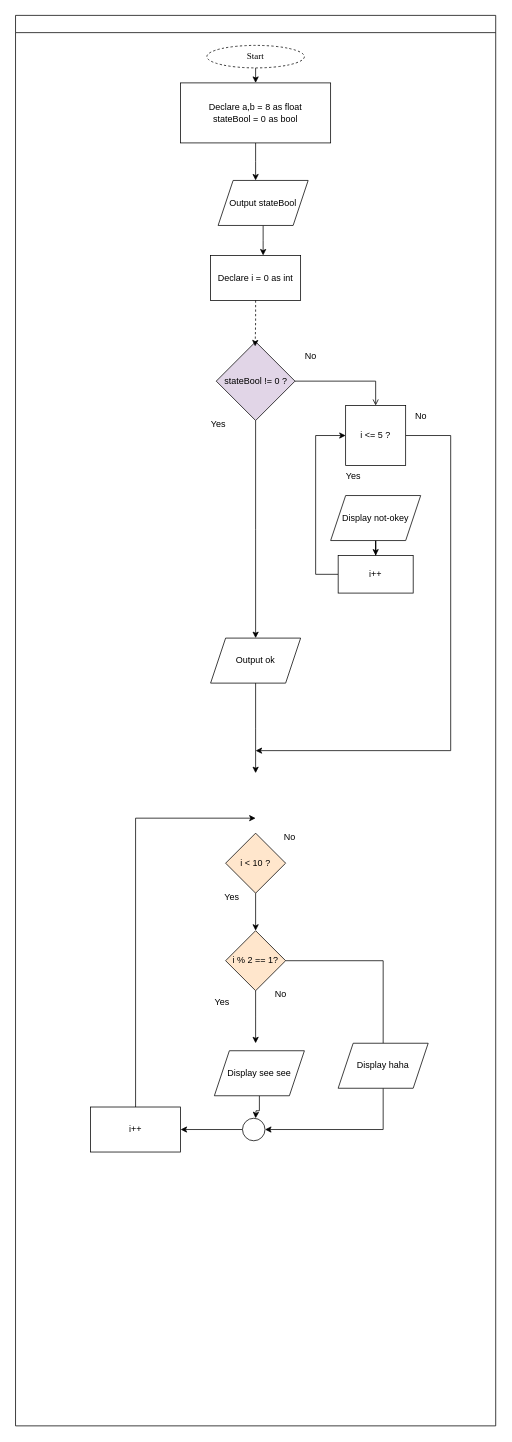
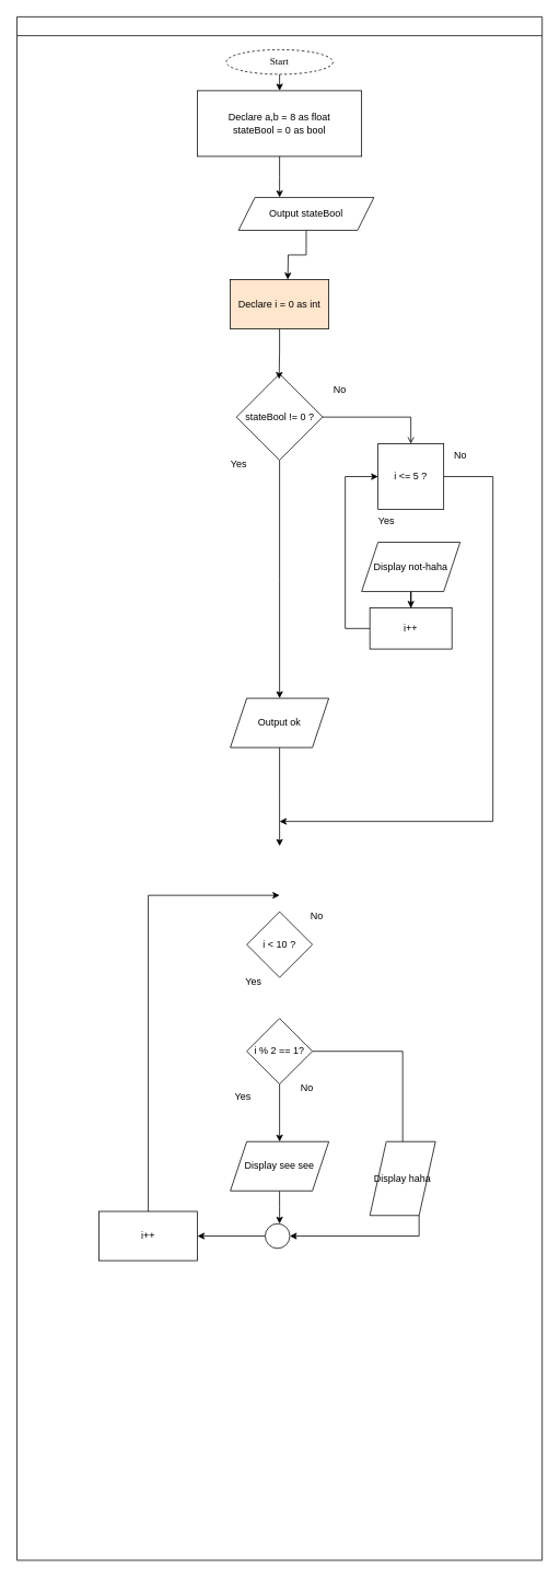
  <mxCell id="0" />
  <mxCell id="1" parent="0" />
  <mxCell id="2" value="" style="swimlane;fontFamily=Sarabun;fontSource=https%3A%2F%2Ffonts.googleapis.com%2Fcss%3Ffamily%3DSarabun;" parent="1" vertex="1"><mxGeometry x="20" y="20" width="640" height="1880" as="geometry" /></mxCell>
  <mxCell id="3" style="edgeStyle=orthogonalEdgeStyle;rounded=0;orthogonalLoop=1;jettySize=auto;html=1;" parent="2" source="4" edge="1"><mxGeometry relative="1" as="geometry"><mxPoint x="320" y="90" as="targetPoint" /></mxGeometry></mxCell>
  <mxCell id="4" value="&lt;font data-font-src=&quot;https://fonts.googleapis.com/css?family=Sarabun&quot; face=&quot;Sarabun&quot;&gt;Start&lt;/font&gt;" style="ellipse;whiteSpace=wrap;html=1;dashed=1;" parent="2" vertex="1"><mxGeometry x="255" y="40" width="130" height="30" as="geometry" /></mxCell>
  <mxCell id="5" style="edgeStyle=orthogonalEdgeStyle;rounded=0;orthogonalLoop=1;jettySize=auto;html=1;" edge="1" parent="2" source="6"><mxGeometry relative="1" as="geometry"><mxPoint x="320" y="220" as="targetPoint" /></mxGeometry></mxCell>
  <mxCell id="6" value="Declare a,b = 8 as float&lt;div&gt;stateBool = 0 as bool&lt;/div&gt;" style="rounded=0;whiteSpace=wrap;html=1;" vertex="1" parent="2"><mxGeometry x="220" y="90" width="200" height="80" as="geometry" /></mxCell>
- <mxCell id="7" value="Declare i = 0 as int" style="rounded=0;whiteSpace=wrap;html=1;" vertex="1" parent="2"><mxGeometry x="260" y="320" width="120" height="60" as="geometry" /></mxCell>
+ <mxCell id="7" value="Declare i = 0 as int" style="rounded=0;whiteSpace=wrap;html=1;fillColor=#ffe6cc;" vertex="1" parent="2"><mxGeometry x="260" y="320" width="120" height="60" as="geometry" /></mxCell>
  <mxCell id="8" style="edgeStyle=orthogonalEdgeStyle;rounded=0;orthogonalLoop=1;jettySize=auto;html=1;entryX=0.5;entryY=0;entryDx=0;entryDy=0;endArrow=open;" edge="1" parent="2" source="10" target="15"><mxGeometry relative="1" as="geometry" /></mxCell>
  <mxCell id="9" style="edgeStyle=orthogonalEdgeStyle;rounded=0;orthogonalLoop=1;jettySize=auto;html=1;" edge="1" parent="2" source="10"><mxGeometry relative="1" as="geometry"><mxPoint x="320" y="830" as="targetPoint" /></mxGeometry></mxCell>
- <mxCell id="10" value="stateBool != 0 ?" style="rhombus;whiteSpace=wrap;html=1;fillColor=#e1d5e7;" vertex="1" parent="2"><mxGeometry x="267.5" y="435" width="105" height="105" as="geometry" /></mxCell>
+ <mxCell id="10" value="stateBool != 0 ?" style="rhombus;whiteSpace=wrap;html=1;" vertex="1" parent="2"><mxGeometry x="267.5" y="435" width="105" height="105" as="geometry" /></mxCell>
  <mxCell id="11" value="Yes" style="text;html=1;align=center;verticalAlign=middle;resizable=0;points=[];autosize=1;strokeColor=none;fillColor=none;" vertex="1" parent="2"><mxGeometry x="250" y="530" width="40" height="30" as="geometry" /></mxCell>
  <mxCell id="12" value="No" style="text;html=1;align=center;verticalAlign=middle;resizable=0;points=[];autosize=1;strokeColor=none;fillColor=none;" vertex="1" parent="2"><mxGeometry x="372.5" y="440" width="40" height="30" as="geometry" /></mxCell>
- <mxCell id="13" style="edgeStyle=orthogonalEdgeStyle;rounded=0;orthogonalLoop=1;jettySize=auto;html=1;entryX=0.494;entryY=0.059;entryDx=0;entryDy=0;entryPerimeter=0;dashed=1;" edge="1" parent="2" source="7" target="10"><mxGeometry relative="1" as="geometry" /></mxCell>
+ <mxCell id="13" style="edgeStyle=orthogonalEdgeStyle;rounded=0;orthogonalLoop=1;jettySize=auto;html=1;entryX=0.494;entryY=0.059;entryDx=0;entryDy=0;entryPerimeter=0;" edge="1" parent="2" source="7" target="10"><mxGeometry relative="1" as="geometry" /></mxCell>
  <mxCell id="14" style="edgeStyle=orthogonalEdgeStyle;rounded=0;orthogonalLoop=1;jettySize=auto;html=1;" edge="1" parent="2" source="15"><mxGeometry relative="1" as="geometry"><mxPoint x="320" y="980" as="targetPoint" /><Array as="points"><mxPoint x="580" y="560" /><mxPoint x="580" y="980" /></Array></mxGeometry></mxCell>
  <mxCell id="15" value="i &amp;lt;= 5 ?" style="whiteSpace=wrap;html=1;rounded=0;" vertex="1" parent="2"><mxGeometry x="440" y="520" width="80" height="80" as="geometry" /></mxCell>
  <mxCell id="16" style="edgeStyle=orthogonalEdgeStyle;rounded=0;orthogonalLoop=1;jettySize=auto;html=1;" edge="1" parent="2" source="17"><mxGeometry relative="1" as="geometry"><mxPoint x="320" y="1010" as="targetPoint" /></mxGeometry></mxCell>
  <mxCell id="17" value="Output ok" style="shape=parallelogram;perimeter=parallelogramPerimeter;whiteSpace=wrap;html=1;fixedSize=1;" vertex="1" parent="2"><mxGeometry x="260" y="830" width="120" height="60" as="geometry" /></mxCell>
  <mxCell id="18" style="edgeStyle=orthogonalEdgeStyle;rounded=0;orthogonalLoop=1;jettySize=auto;html=1;entryX=0.5;entryY=0;entryDx=0;entryDy=0;" edge="1" parent="2" source="19" target="21"><mxGeometry relative="1" as="geometry" /></mxCell>
- <mxCell id="19" value="Display not-okey" style="shape=parallelogram;perimeter=parallelogramPerimeter;whiteSpace=wrap;html=1;fixedSize=1;" vertex="1" parent="2"><mxGeometry x="420" y="640" width="120" height="60" as="geometry" /></mxCell>
+ <mxCell id="19" value="Display not-haha" style="shape=parallelogram;perimeter=parallelogramPerimeter;whiteSpace=wrap;html=1;fixedSize=1;" vertex="1" parent="2"><mxGeometry x="420" y="640" width="120" height="60" as="geometry" /></mxCell>
  <mxCell id="20" style="edgeStyle=orthogonalEdgeStyle;rounded=0;orthogonalLoop=1;jettySize=auto;html=1;entryX=0;entryY=0.5;entryDx=0;entryDy=0;" edge="1" parent="2" source="21" target="15"><mxGeometry relative="1" as="geometry"><Array as="points"><mxPoint x="400" y="745" /><mxPoint x="400" y="560" /></Array></mxGeometry></mxCell>
  <mxCell id="21" value="i++" style="rounded=0;whiteSpace=wrap;html=1;" vertex="1" parent="2"><mxGeometry x="430" y="720" width="100" height="50" as="geometry" /></mxCell>
- <mxCell id="22" style="edgeStyle=orthogonalEdgeStyle;rounded=0;orthogonalLoop=1;jettySize=auto;html=1;entryX=0.5;entryY=0;entryDx=0;entryDy=0;" edge="1" parent="2" source="23" target="28"><mxGeometry relative="1" as="geometry" /></mxCell>
- <mxCell id="23" value="i &amp;lt; 10 ?" style="rhombus;whiteSpace=wrap;html=1;fillColor=#ffe6cc;" vertex="1" parent="2"><mxGeometry x="280" y="1090" width="80" height="80" as="geometry" /></mxCell>
+ <mxCell id="23" value="i &amp;lt; 10 ?" style="rhombus;whiteSpace=wrap;html=1;" vertex="1" parent="2"><mxGeometry x="280" y="1090" width="80" height="80" as="geometry" /></mxCell>
  <mxCell id="24" value="Yes" style="text;html=1;align=center;verticalAlign=middle;resizable=0;points=[];autosize=1;strokeColor=none;fillColor=none;" vertex="1" parent="2"><mxGeometry x="430" y="600" width="40" height="30" as="geometry" /></mxCell>
  <mxCell id="25" value="No" style="text;html=1;align=center;verticalAlign=middle;resizable=0;points=[];autosize=1;strokeColor=none;fillColor=none;" vertex="1" parent="2"><mxGeometry x="520" y="520" width="40" height="30" as="geometry" /></mxCell>
  <mxCell id="26" style="edgeStyle=orthogonalEdgeStyle;rounded=0;orthogonalLoop=1;jettySize=auto;html=1;" edge="1" parent="2" source="28"><mxGeometry relative="1" as="geometry"><mxPoint x="320" y="1370" as="targetPoint" /></mxGeometry></mxCell>
  <mxCell id="27" style="edgeStyle=orthogonalEdgeStyle;rounded=0;orthogonalLoop=1;jettySize=auto;html=1;entryX=0.5;entryY=0;entryDx=0;entryDy=0;endArrow=none;" edge="1" parent="2" source="28" target="36"><mxGeometry relative="1" as="geometry"><mxPoint x="490" y="1340" as="targetPoint" /></mxGeometry></mxCell>
- <mxCell id="28" value="i % 2 == 1?" style="rhombus;whiteSpace=wrap;html=1;fillColor=#ffe6cc;" vertex="1" parent="2"><mxGeometry x="280" y="1220" width="80" height="80" as="geometry" /></mxCell>
+ <mxCell id="28" value="i % 2 == 1?" style="rhombus;whiteSpace=wrap;html=1;" vertex="1" parent="2"><mxGeometry x="280" y="1220" width="80" height="80" as="geometry" /></mxCell>
  <mxCell id="29" style="edgeStyle=orthogonalEdgeStyle;rounded=0;orthogonalLoop=1;jettySize=auto;html=1;" edge="1" parent="2" source="30"><mxGeometry relative="1" as="geometry"><mxPoint x="320" y="1470" as="targetPoint" /></mxGeometry></mxCell>
- <mxCell id="30" value="Display see see" style="shape=parallelogram;perimeter=parallelogramPerimeter;whiteSpace=wrap;html=1;fixedSize=1;" vertex="1" parent="2"><mxGeometry x="265" y="1380" width="120" height="60" as="geometry" /></mxCell>
+ <mxCell id="30" value="Display see see" style="shape=parallelogram;perimeter=parallelogramPerimeter;whiteSpace=wrap;html=1;fixedSize=1;" vertex="1" parent="2"><mxGeometry x="260" y="1370" width="120" height="60" as="geometry" /></mxCell>
  <mxCell id="31" value="Yes" style="text;html=1;align=center;verticalAlign=middle;resizable=0;points=[];autosize=1;strokeColor=none;fillColor=none;" vertex="1" parent="2"><mxGeometry x="267.5" y="1160" width="40" height="30" as="geometry" /></mxCell>
  <mxCell id="32" value="No" style="text;html=1;align=center;verticalAlign=middle;resizable=0;points=[];autosize=1;strokeColor=none;fillColor=none;" vertex="1" parent="2"><mxGeometry x="345" y="1080" width="40" height="30" as="geometry" /></mxCell>
  <mxCell id="33" value="Yes" style="text;html=1;align=center;verticalAlign=middle;resizable=0;points=[];autosize=1;strokeColor=none;fillColor=none;" vertex="1" parent="2"><mxGeometry x="255" y="1300" width="40" height="30" as="geometry" /></mxCell>
  <mxCell id="34" value="No" style="text;html=1;align=center;verticalAlign=middle;resizable=0;points=[];autosize=1;strokeColor=none;fillColor=none;" vertex="1" parent="2"><mxGeometry x="332.5" y="1290" width="40" height="30" as="geometry" /></mxCell>
  <mxCell id="35" style="edgeStyle=orthogonalEdgeStyle;rounded=0;orthogonalLoop=1;jettySize=auto;html=1;entryX=1;entryY=0.5;entryDx=0;entryDy=0;" edge="1" parent="2" source="36" target="40"><mxGeometry relative="1" as="geometry"><Array as="points"><mxPoint x="490" y="1485" /></Array></mxGeometry></mxCell>
- <mxCell id="36" value="Display haha" style="shape=parallelogram;perimeter=parallelogramPerimeter;whiteSpace=wrap;html=1;fixedSize=1;" vertex="1" parent="2"><mxGeometry x="430" y="1370" width="120" height="60" as="geometry" /></mxCell>
+ <mxCell id="36" value="Display haha" style="shape=parallelogram;perimeter=parallelogramPerimeter;whiteSpace=wrap;html=1;fixedSize=1;" vertex="1" parent="2"><mxGeometry x="430" y="1370" width="80" height="90" as="geometry" /></mxCell>
  <mxCell id="37" style="edgeStyle=orthogonalEdgeStyle;rounded=0;orthogonalLoop=1;jettySize=auto;html=1;" edge="1" parent="2" source="38"><mxGeometry relative="1" as="geometry"><mxPoint x="320" y="1070" as="targetPoint" /><Array as="points"><mxPoint x="160" y="1070" /></Array></mxGeometry></mxCell>
  <mxCell id="38" value="i++" style="rounded=0;whiteSpace=wrap;html=1;" vertex="1" parent="2"><mxGeometry x="100" y="1455" width="120" height="60" as="geometry" /></mxCell>
  <mxCell id="39" style="edgeStyle=orthogonalEdgeStyle;rounded=0;orthogonalLoop=1;jettySize=auto;html=1;entryX=1;entryY=0.5;entryDx=0;entryDy=0;" edge="1" parent="2" source="40" target="38"><mxGeometry relative="1" as="geometry" /></mxCell>
  <mxCell id="40" value="" style="ellipse;whiteSpace=wrap;html=1;aspect=fixed;" vertex="1" parent="2"><mxGeometry x="302.5" y="1470" width="30" height="30" as="geometry" /></mxCell>
  <mxCell id="41" style="edgeStyle=orthogonalEdgeStyle;rounded=0;orthogonalLoop=1;jettySize=auto;html=1;" edge="1" parent="1" source="42"><mxGeometry relative="1" as="geometry"><mxPoint x="350" y="340" as="targetPoint" /></mxGeometry></mxCell>
- <mxCell id="42" value="Output stateBool" style="shape=parallelogram;perimeter=parallelogramPerimeter;whiteSpace=wrap;html=1;fixedSize=1;" vertex="1" parent="1"><mxGeometry x="290" y="240" width="120" height="60" as="geometry" /></mxCell>
+ <mxCell id="42" value="Output stateBool" style="shape=parallelogram;perimeter=parallelogramPerimeter;whiteSpace=wrap;html=1;fixedSize=1;" vertex="1" parent="1"><mxGeometry x="290" y="240" width="165" height="40" as="geometry" /></mxCell>
